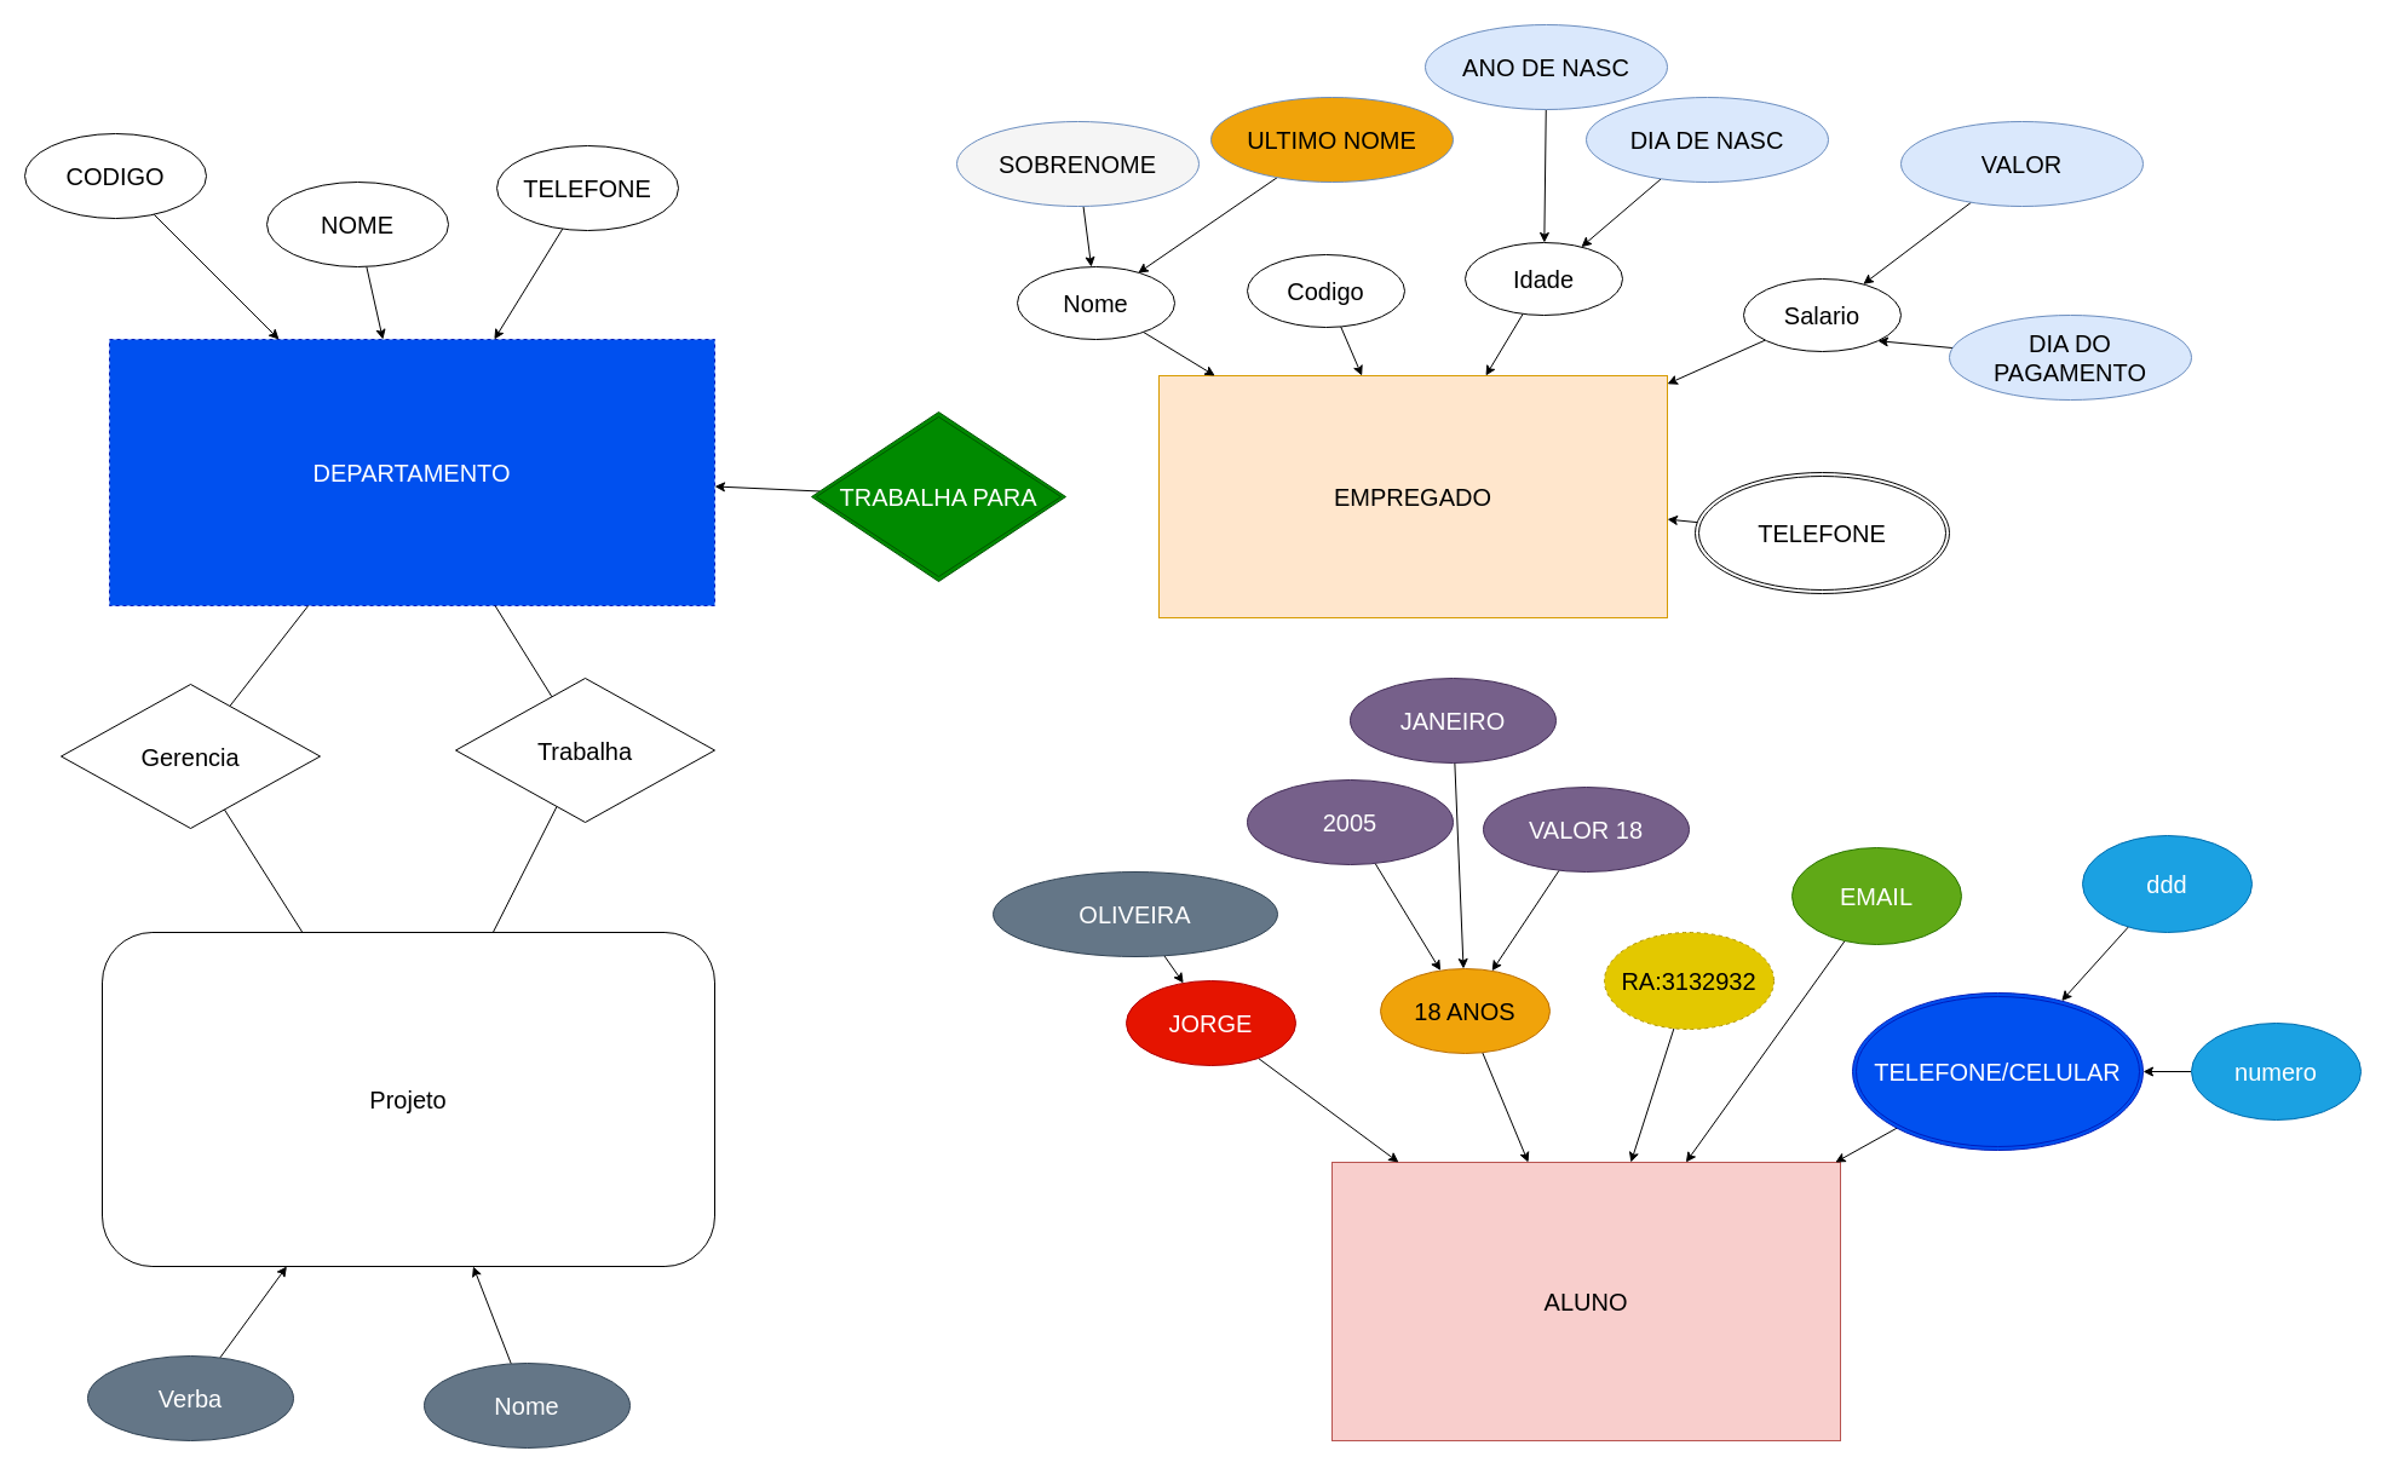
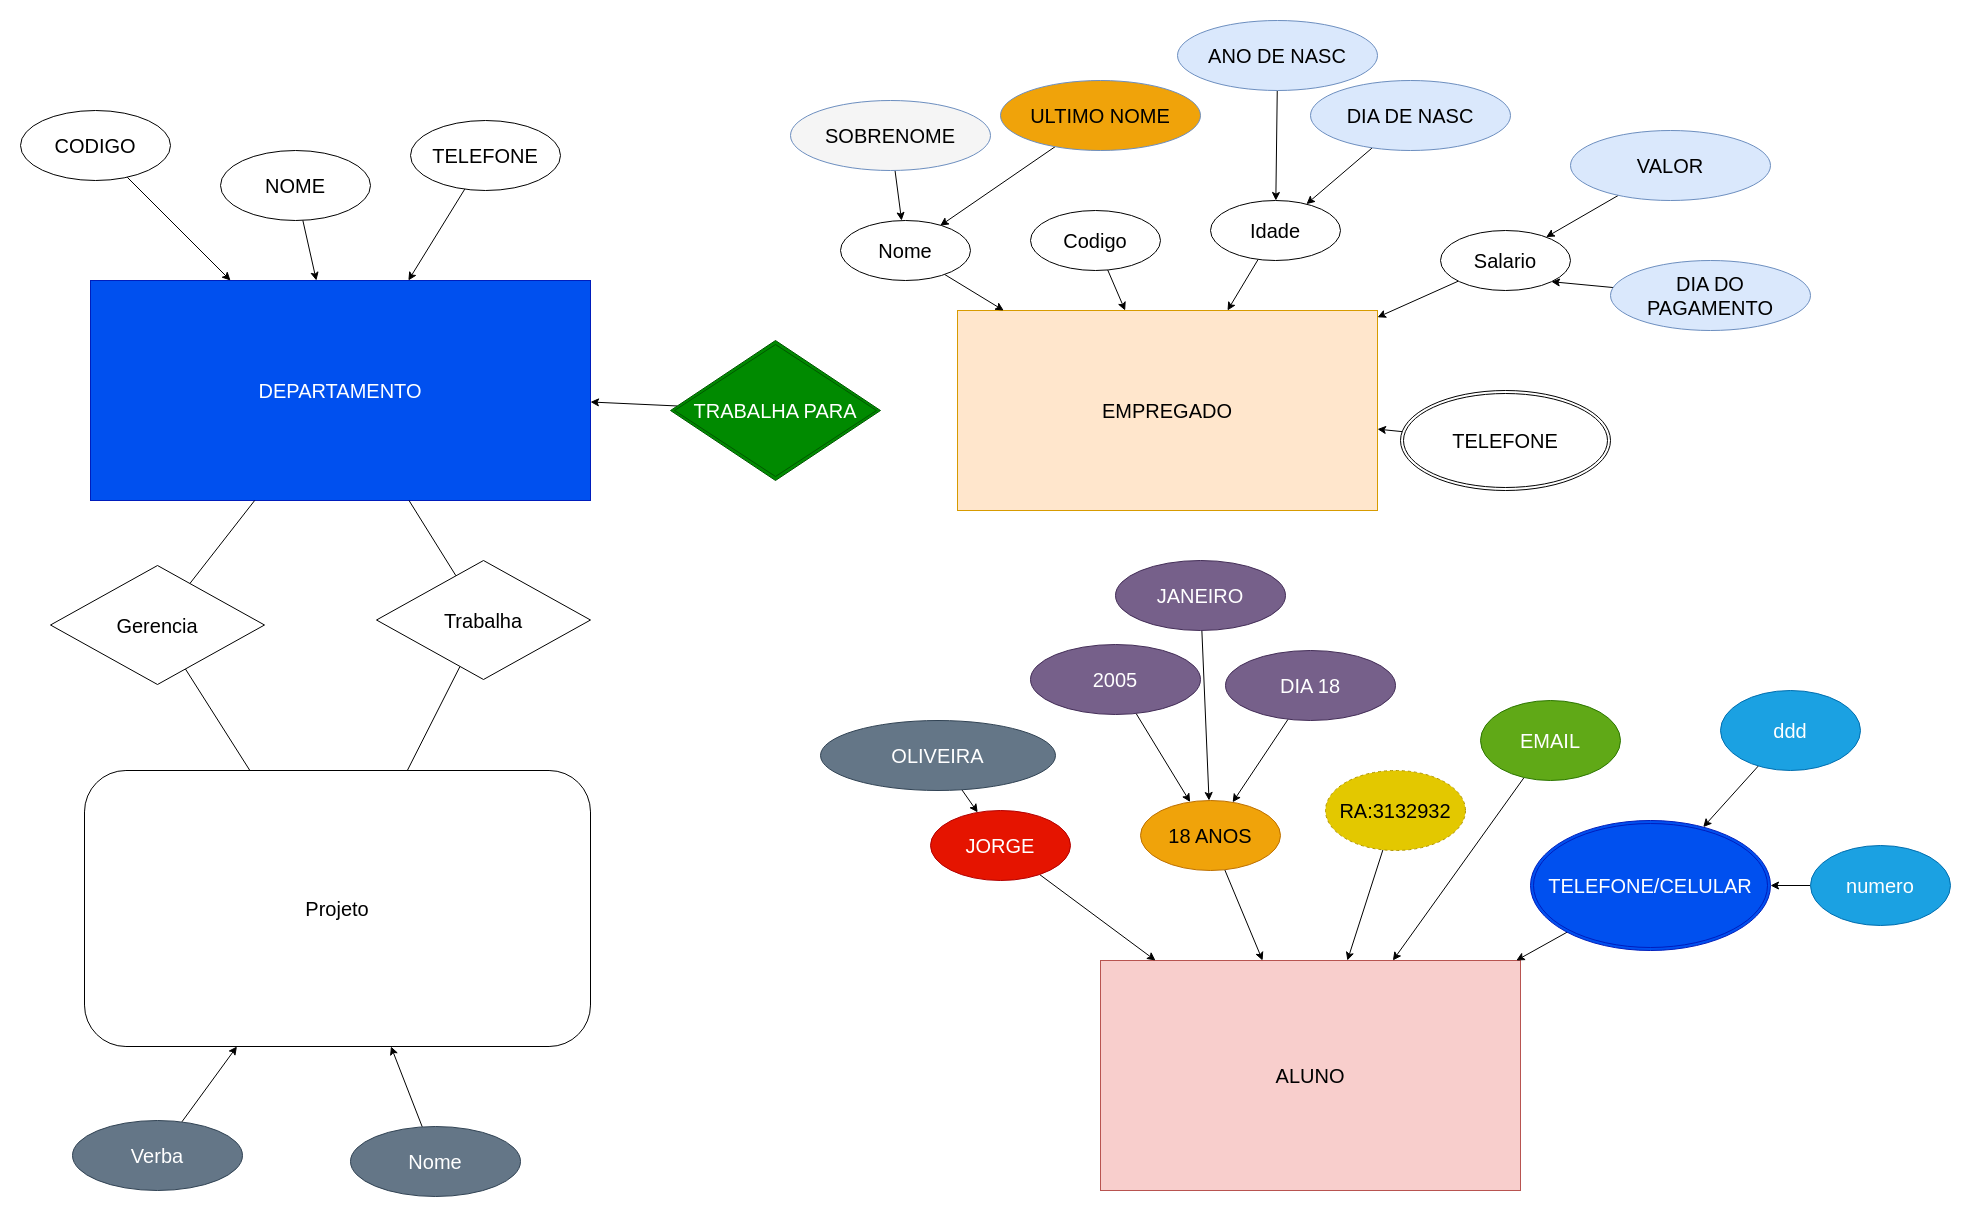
  <mxCell id="0" />
  <mxCell id="1" parent="0" />
  <mxCell id="2" value="EMPREGADO" style="rounded=0;whiteSpace=wrap;html=1;fontSize=20;fillColor=#ffe6cc;strokeColor=#d79b00;" vertex="1" parent="1"><mxGeometry x="957" y="310" width="420" height="200" as="geometry" /></mxCell>
  <mxCell id="3" value="ALUNO" style="rounded=0;whiteSpace=wrap;html=1;fillStyle=auto;strokeColor=#b85450;fontSize=20;fillColor=#f8cecc;" vertex="1" parent="1"><mxGeometry x="1100" y="960" width="420" height="230" as="geometry" /></mxCell>
  <mxCell id="4" style="edgeStyle=none;rounded=0;orthogonalLoop=1;jettySize=auto;html=1;fontSize=20;" edge="1" parent="1" source="5" target="2"><mxGeometry relative="1" as="geometry" /></mxCell>
  <mxCell id="5" value="Nome" style="ellipse;whiteSpace=wrap;html=1;align=center;fillStyle=auto;strokeColor=default;fontSize=20;" vertex="1" parent="1"><mxGeometry x="840" y="220" width="130" height="60" as="geometry" /></mxCell>
  <mxCell id="6" style="edgeStyle=none;rounded=0;orthogonalLoop=1;jettySize=auto;html=1;fontSize=20;" edge="1" parent="1" source="7" target="2"><mxGeometry relative="1" as="geometry" /></mxCell>
  <mxCell id="7" value="Codigo" style="ellipse;whiteSpace=wrap;html=1;align=center;fillStyle=auto;strokeColor=default;fontSize=20;" vertex="1" parent="1"><mxGeometry x="1030" y="210" width="130" height="60" as="geometry" /></mxCell>
  <mxCell id="8" style="edgeStyle=none;rounded=0;orthogonalLoop=1;jettySize=auto;html=1;fontSize=20;" edge="1" parent="1" source="9" target="2"><mxGeometry relative="1" as="geometry" /></mxCell>
  <mxCell id="9" value="Idade" style="ellipse;whiteSpace=wrap;html=1;align=center;fillStyle=auto;strokeColor=default;fontSize=20;" vertex="1" parent="1"><mxGeometry x="1210" y="200" width="130" height="60" as="geometry" /></mxCell>
  <mxCell id="10" style="edgeStyle=none;rounded=0;orthogonalLoop=1;jettySize=auto;html=1;fontSize=20;" edge="1" parent="1" source="11" target="2"><mxGeometry relative="1" as="geometry" /></mxCell>
  <mxCell id="11" value="Salario" style="ellipse;whiteSpace=wrap;html=1;align=center;fillStyle=auto;strokeColor=default;fontSize=20;" vertex="1" parent="1"><mxGeometry x="1440" y="230" width="130" height="60" as="geometry" /></mxCell>
  <mxCell id="12" style="edgeStyle=none;rounded=0;orthogonalLoop=1;jettySize=auto;html=1;fontSize=20;" edge="1" parent="1" source="13" target="5"><mxGeometry relative="1" as="geometry" /></mxCell>
  <mxCell id="13" value="SOBRENOME" style="ellipse;whiteSpace=wrap;html=1;align=center;fillStyle=auto;strokeColor=#6c8ebf;fontSize=20;fillColor=#f5f5f5;" vertex="1" parent="1"><mxGeometry x="790" y="100" width="200" height="70" as="geometry" /></mxCell>
  <mxCell id="14" style="edgeStyle=none;rounded=0;orthogonalLoop=1;jettySize=auto;html=1;entryX=0.767;entryY=0.086;entryDx=0;entryDy=0;entryPerimeter=0;fontSize=20;" edge="1" parent="1" source="15" target="5"><mxGeometry relative="1" as="geometry" /></mxCell>
  <mxCell id="15" value="ULTIMO NOME" style="ellipse;whiteSpace=wrap;html=1;align=center;fillStyle=auto;strokeColor=#6c8ebf;fontSize=20;fillColor=#f0a30a;" vertex="1" parent="1"><mxGeometry x="1000" y="80" width="200" height="70" as="geometry" /></mxCell>
  <mxCell id="16" style="edgeStyle=none;rounded=0;orthogonalLoop=1;jettySize=auto;html=1;fontSize=20;" edge="1" parent="1" source="17" target="9"><mxGeometry relative="1" as="geometry" /></mxCell>
  <mxCell id="17" value="ANO DE NASC" style="ellipse;whiteSpace=wrap;html=1;align=center;fillStyle=auto;strokeColor=#6c8ebf;fontSize=20;fillColor=#dae8fc;" vertex="1" parent="1"><mxGeometry x="1177" y="20" width="200" height="70" as="geometry" /></mxCell>
  <mxCell id="18" style="edgeStyle=none;rounded=0;orthogonalLoop=1;jettySize=auto;html=1;fontSize=20;" edge="1" parent="1" source="19" target="9"><mxGeometry relative="1" as="geometry" /></mxCell>
  <mxCell id="19" value="DIA DE NASC" style="ellipse;whiteSpace=wrap;html=1;align=center;fillStyle=auto;strokeColor=#6c8ebf;fontSize=20;fillColor=#dae8fc;" vertex="1" parent="1"><mxGeometry x="1310" y="80" width="200" height="70" as="geometry" /></mxCell>
  <mxCell id="20" style="edgeStyle=none;rounded=0;orthogonalLoop=1;jettySize=auto;html=1;fontSize=20;" edge="1" parent="1" source="21" target="11"><mxGeometry relative="1" as="geometry" /></mxCell>
- <mxCell id="21" value="VALOR" style="ellipse;whiteSpace=wrap;html=1;align=center;fillStyle=auto;strokeColor=#6c8ebf;fontSize=20;fillColor=#dae8fc;" vertex="1" parent="1"><mxGeometry x="1570" y="100" width="200" height="70" as="geometry" /></mxCell>
+ <mxCell id="21" value="VALOR" style="ellipse;whiteSpace=wrap;html=1;align=center;fillStyle=auto;strokeColor=#6c8ebf;fontSize=20;fillColor=#dae8fc;" vertex="1" parent="1"><mxGeometry x="1570" y="130" width="200" height="70" as="geometry" /></mxCell>
  <mxCell id="22" style="edgeStyle=none;rounded=0;orthogonalLoop=1;jettySize=auto;html=1;entryX=1;entryY=1;entryDx=0;entryDy=0;fontSize=20;" edge="1" parent="1" source="23" target="11"><mxGeometry relative="1" as="geometry" /></mxCell>
  <mxCell id="23" value="DIA DO PAGAMENTO" style="ellipse;whiteSpace=wrap;html=1;align=center;fillStyle=auto;strokeColor=#6c8ebf;fontSize=20;fillColor=#dae8fc;" vertex="1" parent="1"><mxGeometry x="1610" y="260" width="200" height="70" as="geometry" /></mxCell>
  <mxCell id="24" style="edgeStyle=none;rounded=0;orthogonalLoop=1;jettySize=auto;html=1;fontSize=20;" edge="1" parent="1" source="25" target="2"><mxGeometry relative="1" as="geometry" /></mxCell>
  <mxCell id="25" value="TELEFONE" style="ellipse;shape=doubleEllipse;margin=3;whiteSpace=wrap;html=1;align=center;fillStyle=auto;strokeColor=default;fontSize=20;" vertex="1" parent="1"><mxGeometry x="1400" y="390" width="210" height="100" as="geometry" /></mxCell>
  <mxCell id="26" style="edgeStyle=none;rounded=0;orthogonalLoop=1;jettySize=auto;html=1;fontSize=20;" edge="1" parent="1" source="27" target="3"><mxGeometry relative="1" as="geometry" /></mxCell>
  <mxCell id="27" value="JORGE" style="ellipse;whiteSpace=wrap;html=1;align=center;fillStyle=auto;strokeColor=#B20000;fontSize=20;fillColor=#e51400;fontColor=#ffffff;" vertex="1" parent="1"><mxGeometry x="930" y="810" width="140" height="70" as="geometry" /></mxCell>
  <mxCell id="28" style="edgeStyle=none;rounded=0;orthogonalLoop=1;jettySize=auto;html=1;fontSize=20;" edge="1" parent="1" source="29" target="3"><mxGeometry relative="1" as="geometry" /></mxCell>
  <mxCell id="29" value="18 ANOS" style="ellipse;whiteSpace=wrap;html=1;align=center;fillStyle=auto;strokeColor=#BD7000;fontSize=20;fillColor=#f0a30a;fontColor=#000000;" vertex="1" parent="1"><mxGeometry x="1140" y="800" width="140" height="70" as="geometry" /></mxCell>
  <mxCell id="30" style="edgeStyle=none;rounded=0;orthogonalLoop=1;jettySize=auto;html=1;fontSize=20;" edge="1" parent="1" source="31" target="3"><mxGeometry relative="1" as="geometry" /></mxCell>
  <mxCell id="31" value="RA:3132932" style="ellipse;whiteSpace=wrap;html=1;align=center;fillStyle=auto;strokeColor=#B09500;fontSize=20;fillColor=#e3c800;fontColor=#000000;dashed=1;" vertex="1" parent="1"><mxGeometry x="1325" y="770" width="140" height="80" as="geometry" /></mxCell>
  <mxCell id="32" style="edgeStyle=none;rounded=0;orthogonalLoop=1;jettySize=auto;html=1;fontSize=20;" edge="1" parent="1" source="33" target="3"><mxGeometry relative="1" as="geometry" /></mxCell>
  <mxCell id="33" value="TELEFONE/CELULAR" style="ellipse;shape=doubleEllipse;margin=3;whiteSpace=wrap;html=1;align=center;fillStyle=auto;strokeColor=#001DBC;fontSize=20;fillColor=#0050ef;fontColor=#ffffff;" vertex="1" parent="1"><mxGeometry x="1530" y="820" width="240" height="130" as="geometry" /></mxCell>
  <mxCell id="34" style="edgeStyle=none;rounded=0;orthogonalLoop=1;jettySize=auto;html=1;fontSize=20;" edge="1" parent="1" source="35" target="27"><mxGeometry relative="1" as="geometry" /></mxCell>
  <mxCell id="35" value="OLIVEIRA" style="ellipse;whiteSpace=wrap;html=1;align=center;fillStyle=auto;strokeColor=#314354;fontSize=20;fillColor=#647687;fontColor=#ffffff;" vertex="1" parent="1"><mxGeometry x="820" y="720" width="235" height="70" as="geometry" /></mxCell>
  <mxCell id="36" style="edgeStyle=none;rounded=0;orthogonalLoop=1;jettySize=auto;html=1;fontSize=20;" edge="1" parent="1" source="37" target="29"><mxGeometry relative="1" as="geometry" /></mxCell>
  <mxCell id="37" value="2005" style="ellipse;whiteSpace=wrap;html=1;align=center;fillStyle=auto;strokeColor=#432D57;fontSize=20;fillColor=#76608a;fontColor=#ffffff;" vertex="1" parent="1"><mxGeometry x="1030" y="644" width="170" height="70" as="geometry" /></mxCell>
  <mxCell id="38" style="edgeStyle=none;rounded=0;orthogonalLoop=1;jettySize=auto;html=1;fontSize=20;" edge="1" parent="1" source="39" target="29"><mxGeometry relative="1" as="geometry" /></mxCell>
  <mxCell id="39" value="JANEIRO" style="ellipse;whiteSpace=wrap;html=1;align=center;fillStyle=auto;strokeColor=#432D57;fontSize=20;fillColor=#76608a;fontColor=#ffffff;" vertex="1" parent="1"><mxGeometry x="1115" y="560" width="170" height="70" as="geometry" /></mxCell>
  <mxCell id="40" style="edgeStyle=none;rounded=0;orthogonalLoop=1;jettySize=auto;html=1;fontSize=20;" edge="1" parent="1" source="41" target="29"><mxGeometry relative="1" as="geometry" /></mxCell>
- <mxCell id="41" value="VALOR 18" style="ellipse;whiteSpace=wrap;html=1;align=center;fillStyle=auto;strokeColor=#432D57;fontSize=20;fillColor=#76608a;fontColor=#ffffff;" vertex="1" parent="1"><mxGeometry x="1225" y="650" width="170" height="70" as="geometry" /></mxCell>
+ <mxCell id="41" value="DIA 18" style="ellipse;whiteSpace=wrap;html=1;align=center;fillStyle=auto;strokeColor=#432D57;fontSize=20;fillColor=#76608a;fontColor=#ffffff;" vertex="1" parent="1"><mxGeometry x="1225" y="650" width="170" height="70" as="geometry" /></mxCell>
  <mxCell id="42" style="edgeStyle=none;rounded=0;orthogonalLoop=1;jettySize=auto;html=1;fontSize=20;" edge="1" parent="1" source="43" target="3"><mxGeometry relative="1" as="geometry" /></mxCell>
  <mxCell id="43" value="EMAIL" style="ellipse;whiteSpace=wrap;html=1;align=center;fillStyle=auto;strokeColor=#2D7600;fontSize=20;fillColor=#60a917;fontColor=#ffffff;" vertex="1" parent="1"><mxGeometry x="1480" y="700" width="140" height="80" as="geometry" /></mxCell>
  <mxCell id="44" style="edgeStyle=none;rounded=0;orthogonalLoop=1;jettySize=auto;html=1;fontSize=20;" edge="1" parent="1" source="45" target="33"><mxGeometry relative="1" as="geometry" /></mxCell>
  <mxCell id="45" value="ddd" style="ellipse;whiteSpace=wrap;html=1;align=center;fillStyle=auto;strokeColor=#006EAF;fontSize=20;fillColor=#1ba1e2;fontColor=#ffffff;" vertex="1" parent="1"><mxGeometry x="1720" y="690" width="140" height="80" as="geometry" /></mxCell>
  <mxCell id="46" style="edgeStyle=none;rounded=0;orthogonalLoop=1;jettySize=auto;html=1;fontSize=20;" edge="1" parent="1" source="47" target="33"><mxGeometry relative="1" as="geometry" /></mxCell>
  <mxCell id="47" value="numero" style="ellipse;whiteSpace=wrap;html=1;align=center;fillStyle=auto;strokeColor=#006EAF;fontSize=20;fillColor=#1ba1e2;fontColor=#ffffff;" vertex="1" parent="1"><mxGeometry x="1810" y="845" width="140" height="80" as="geometry" /></mxCell>
- <mxCell id="48" value="DEPARTAMENTO" style="whiteSpace=wrap;html=1;align=center;fillStyle=auto;strokeColor=#001DBC;fontSize=20;fillColor=#0050ef;fontColor=#ffffff;dashed=1;" vertex="1" parent="1"><mxGeometry x="90" y="280" width="500" height="220" as="geometry" /></mxCell>
+ <mxCell id="48" value="DEPARTAMENTO" style="whiteSpace=wrap;html=1;align=center;fillStyle=auto;strokeColor=#001DBC;fontSize=20;fillColor=#0050ef;fontColor=#ffffff;" vertex="1" parent="1"><mxGeometry x="90" y="280" width="500" height="220" as="geometry" /></mxCell>
  <mxCell id="49" style="edgeStyle=none;rounded=0;orthogonalLoop=1;jettySize=auto;html=1;fontSize=20;" edge="1" parent="1" source="50" target="48"><mxGeometry relative="1" as="geometry" /></mxCell>
  <mxCell id="50" value="CODIGO" style="ellipse;whiteSpace=wrap;html=1;align=center;fillStyle=auto;strokeColor=default;fontSize=20;" vertex="1" parent="1"><mxGeometry x="20" y="110" width="150" height="70" as="geometry" /></mxCell>
  <mxCell id="51" style="edgeStyle=none;rounded=0;orthogonalLoop=1;jettySize=auto;html=1;fontSize=20;" edge="1" parent="1" source="52" target="48"><mxGeometry relative="1" as="geometry" /></mxCell>
  <mxCell id="52" value="NOME" style="ellipse;whiteSpace=wrap;html=1;align=center;fillStyle=auto;strokeColor=default;fontSize=20;" vertex="1" parent="1"><mxGeometry x="220" y="150" width="150" height="70" as="geometry" /></mxCell>
  <mxCell id="53" style="edgeStyle=none;rounded=0;orthogonalLoop=1;jettySize=auto;html=1;fontSize=20;" edge="1" parent="1" source="54" target="48"><mxGeometry relative="1" as="geometry" /></mxCell>
  <mxCell id="54" value="TELEFONE" style="ellipse;whiteSpace=wrap;html=1;align=center;fillStyle=auto;strokeColor=default;fontSize=20;" vertex="1" parent="1"><mxGeometry x="410" y="120" width="150" height="70" as="geometry" /></mxCell>
  <mxCell id="55" style="edgeStyle=none;rounded=0;orthogonalLoop=1;jettySize=auto;html=1;fontSize=20;" edge="1" parent="1" source="56" target="48"><mxGeometry relative="1" as="geometry" /></mxCell>
  <mxCell id="56" value="TRABALHA PARA" style="shape=rhombus;double=1;perimeter=rhombusPerimeter;whiteSpace=wrap;html=1;align=center;fillStyle=auto;strokeColor=#005700;fontSize=20;fillColor=#008a00;fontColor=#ffffff;" vertex="1" parent="1"><mxGeometry x="670" y="340" width="210" height="140" as="geometry" /></mxCell>
  <mxCell id="57" style="edgeStyle=none;rounded=0;orthogonalLoop=1;jettySize=auto;html=1;fontSize=20;endArrow=none;endFill=0;" edge="1" parent="1" source="59" target="48"><mxGeometry relative="1" as="geometry" /></mxCell>
  <mxCell id="58" style="edgeStyle=none;rounded=0;orthogonalLoop=1;jettySize=auto;html=1;fontSize=20;endArrow=none;endFill=0;" edge="1" parent="1" source="59" target="63"><mxGeometry relative="1" as="geometry" /></mxCell>
  <mxCell id="59" value="Gerencia" style="shape=rhombus;perimeter=rhombusPerimeter;whiteSpace=wrap;html=1;align=center;fillStyle=auto;strokeColor=default;fontSize=20;" vertex="1" parent="1"><mxGeometry x="50" y="565" width="214" height="119" as="geometry" /></mxCell>
  <mxCell id="60" style="edgeStyle=none;rounded=0;orthogonalLoop=1;jettySize=auto;html=1;fontSize=20;endArrow=none;endFill=0;" edge="1" parent="1" source="62" target="48"><mxGeometry relative="1" as="geometry" /></mxCell>
  <mxCell id="61" style="edgeStyle=none;rounded=0;orthogonalLoop=1;jettySize=auto;html=1;fontSize=20;endArrow=none;endFill=0;" edge="1" parent="1" source="62" target="63"><mxGeometry relative="1" as="geometry" /></mxCell>
  <mxCell id="62" value="Trabalha" style="shape=rhombus;perimeter=rhombusPerimeter;whiteSpace=wrap;html=1;align=center;fillStyle=auto;strokeColor=default;fontSize=20;" vertex="1" parent="1"><mxGeometry x="376" y="560" width="214" height="119" as="geometry" /></mxCell>
  <mxCell id="63" value="Projeto" style="whiteSpace=wrap;html=1;align=center;fillStyle=auto;strokeColor=default;fontSize=20;rounded=1;" vertex="1" parent="1"><mxGeometry x="84" y="770" width="506" height="276" as="geometry" /></mxCell>
  <mxCell id="64" style="edgeStyle=none;rounded=0;orthogonalLoop=1;jettySize=auto;html=1;fontSize=20;" edge="1" parent="1" source="65" target="63"><mxGeometry relative="1" as="geometry" /></mxCell>
  <mxCell id="65" value="Verba" style="ellipse;whiteSpace=wrap;html=1;align=center;fillStyle=auto;strokeColor=#314354;fontSize=20;fillColor=#647687;fontColor=#ffffff;" vertex="1" parent="1"><mxGeometry x="72" y="1120" width="170" height="70" as="geometry" /></mxCell>
  <mxCell id="66" style="edgeStyle=none;rounded=0;orthogonalLoop=1;jettySize=auto;html=1;fontSize=20;" edge="1" parent="1" source="67" target="63"><mxGeometry relative="1" as="geometry" /></mxCell>
  <mxCell id="67" value="Nome" style="ellipse;whiteSpace=wrap;html=1;align=center;fillStyle=auto;strokeColor=#314354;fontSize=20;fillColor=#647687;fontColor=#ffffff;" vertex="1" parent="1"><mxGeometry x="350" y="1126" width="170" height="70" as="geometry" /></mxCell>
